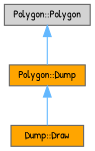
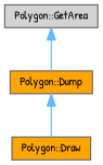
  digraph {
    fontname="Patrick Hand"
    rankdir=TB
    node [color=grey40 fillcolor=orange fontname="Patrick Hand" fontsize=10 shape=box style=filled]
    edge [color=steelblue1 dir=back fontname="Patrick Hand" fontsize=10 labelfontname=Helvetica labelfontsize=10 style=solid]
-   n1 [color=gray40 fillcolor=lightgrey fontcolor=black height=0.2 label="Polygon::Polygon" width=0.4]
+   n1 [color=gray40 fillcolor=lightgrey fontcolor=black height=0.2 label="Polygon::GetArea" width=0.4]
    n2 [height=0.2 label="Polygon::Dump" width=0.4]
-   n3 [height=0.2 label="Dump::Draw" width=0.4]
+   n3 [height=0.2 label="Polygon::Draw" width=0.4]
    n1 -> n2
    n2 -> n3
  }
